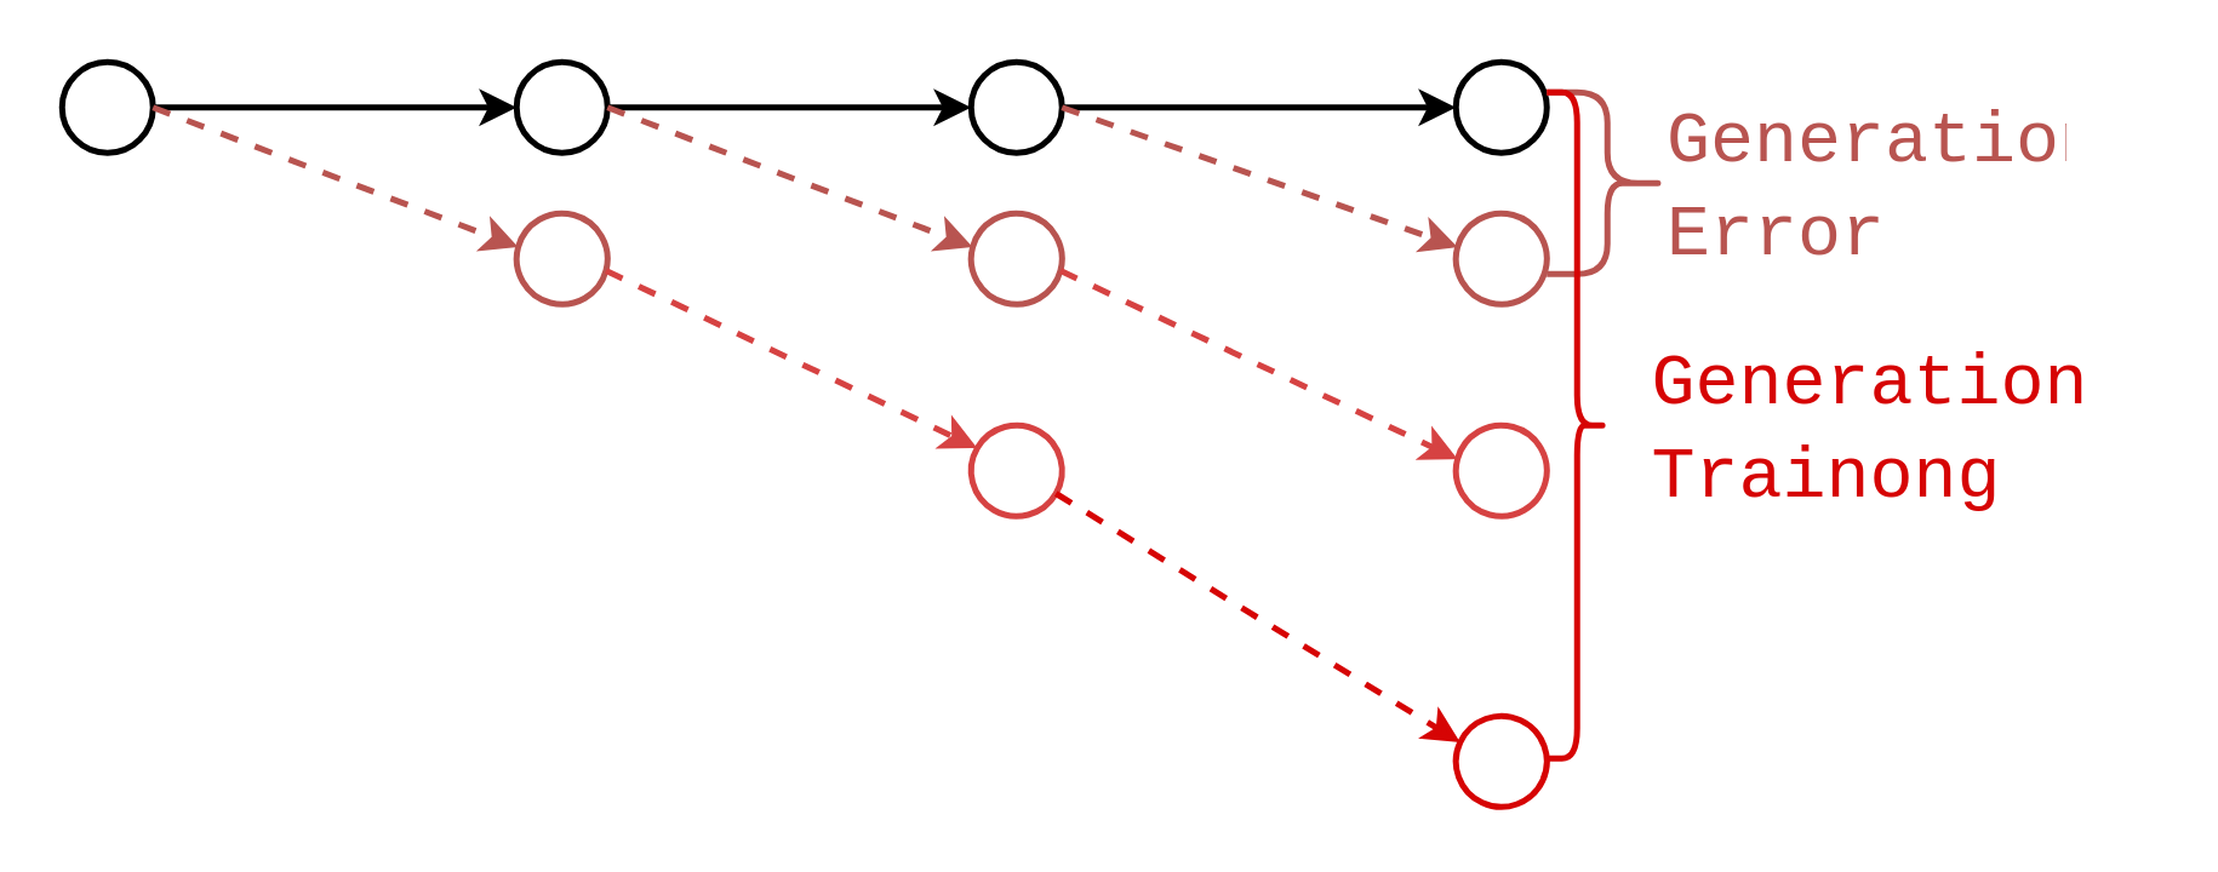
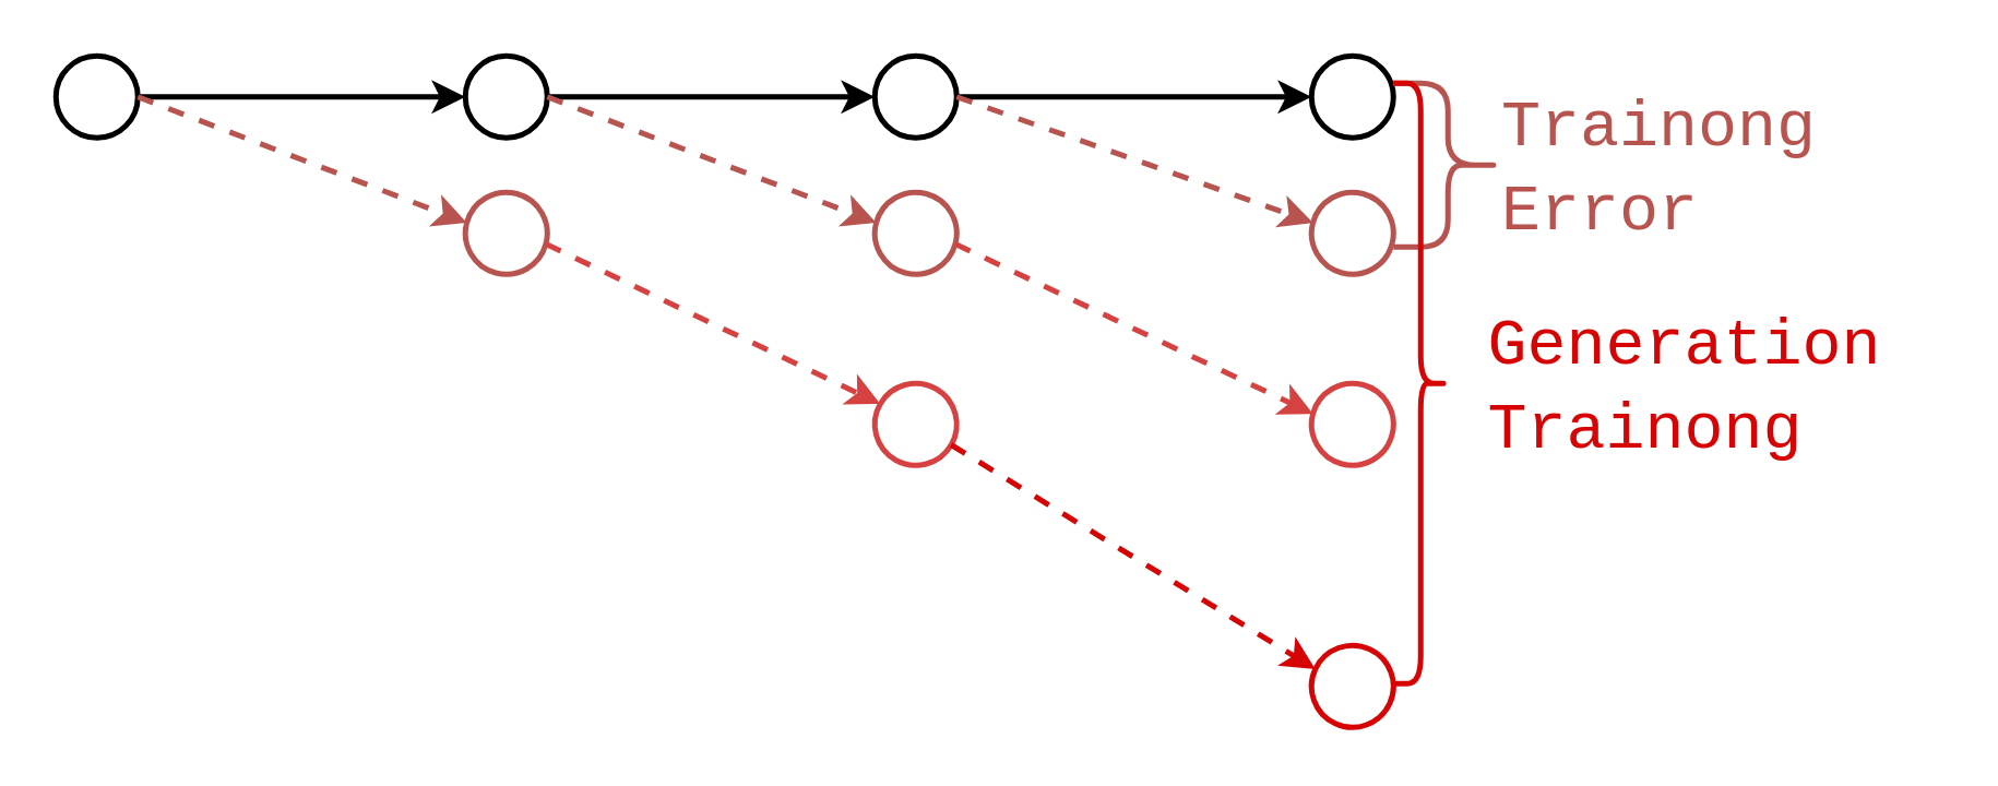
  <mxCell id="0" />
  <mxCell id="1" parent="0" />
  <mxCell id="2" value="" style="ellipse;whiteSpace=wrap;html=1;aspect=fixed;strokeWidth=2;fillColor=none;" vertex="1" parent="1"><mxGeometry x="480" y="20" width="30" height="30" as="geometry" /></mxCell>
  <mxCell id="3" value="" style="ellipse;whiteSpace=wrap;html=1;aspect=fixed;strokeWidth=2;fillColor=none;" vertex="1" parent="1"><mxGeometry x="320" y="20" width="30" height="30" as="geometry" /></mxCell>
  <mxCell id="4" value="" style="ellipse;whiteSpace=wrap;html=1;aspect=fixed;strokeWidth=2;fillColor=none;" vertex="1" parent="1"><mxGeometry x="170" y="20" width="30" height="30" as="geometry" /></mxCell>
  <mxCell id="5" value="" style="ellipse;whiteSpace=wrap;html=1;aspect=fixed;strokeWidth=2;fillColor=none;" vertex="1" parent="1"><mxGeometry x="20" y="20" width="30" height="30" as="geometry" /></mxCell>
  <mxCell id="6" value="" style="endArrow=classic;html=1;rounded=0;exitX=1;exitY=0.5;exitDx=0;exitDy=0;entryX=0;entryY=0.5;entryDx=0;entryDy=0;strokeWidth=2;" edge="1" parent="1" source="5" target="4"><mxGeometry width="50" height="50" relative="1" as="geometry"><mxPoint x="270" y="270" as="sourcePoint" /><mxPoint x="320" y="220" as="targetPoint" /></mxGeometry></mxCell>
  <mxCell id="7" value="" style="endArrow=classic;html=1;rounded=0;exitX=1;exitY=0.5;exitDx=0;exitDy=0;entryX=0;entryY=0.5;entryDx=0;entryDy=0;strokeWidth=2;" edge="1" parent="1" source="4" target="3"><mxGeometry width="50" height="50" relative="1" as="geometry"><mxPoint x="60" y="45" as="sourcePoint" /><mxPoint x="180" y="45" as="targetPoint" /></mxGeometry></mxCell>
  <mxCell id="8" value="" style="endArrow=classic;html=1;rounded=0;exitX=1;exitY=0.5;exitDx=0;exitDy=0;entryX=0;entryY=0.5;entryDx=0;entryDy=0;strokeWidth=2;" edge="1" parent="1" source="3" target="2"><mxGeometry width="50" height="50" relative="1" as="geometry"><mxPoint x="210" y="45" as="sourcePoint" /><mxPoint x="330" y="45" as="targetPoint" /></mxGeometry></mxCell>
  <mxCell id="9" value="" style="endArrow=classic;html=1;rounded=0;exitX=1;exitY=0.5;exitDx=0;exitDy=0;fillColor=#f8cecc;strokeColor=#b85450;strokeWidth=2;dashed=1;entryX=0;entryY=0.5;entryDx=0;entryDy=0;" edge="1" parent="1" source="5" target="14"><mxGeometry width="50" height="50" relative="1" as="geometry"><mxPoint x="220" y="55" as="sourcePoint" /><mxPoint x="180" y="80" as="targetPoint" /></mxGeometry></mxCell>
  <mxCell id="10" value="" style="endArrow=classic;html=1;rounded=0;exitX=1;exitY=0.5;exitDx=0;exitDy=0;fillColor=#f8cecc;strokeColor=#b85450;strokeWidth=2;dashed=1;entryX=0;entryY=0.5;entryDx=0;entryDy=0;" edge="1" parent="1" source="4" target="13"><mxGeometry width="50" height="50" relative="1" as="geometry"><mxPoint x="200" y="35" as="sourcePoint" /><mxPoint x="330" y="80" as="targetPoint" /></mxGeometry></mxCell>
  <mxCell id="11" value="" style="endArrow=classic;html=1;rounded=0;exitX=1;exitY=0.5;exitDx=0;exitDy=0;fillColor=#f8cecc;strokeColor=#b85450;strokeWidth=2;dashed=1;entryX=0;entryY=0.5;entryDx=0;entryDy=0;" edge="1" parent="1" source="3" target="12"><mxGeometry width="50" height="50" relative="1" as="geometry"><mxPoint x="351" y="35" as="sourcePoint" /><mxPoint x="481" y="80" as="targetPoint" /></mxGeometry></mxCell>
  <mxCell id="12" value="" style="ellipse;whiteSpace=wrap;html=1;aspect=fixed;strokeWidth=2;fillColor=none;strokeColor=#b85450;rotation=15;" vertex="1" parent="1"><mxGeometry x="480" y="70" width="30" height="30" as="geometry" /></mxCell>
  <mxCell id="13" value="" style="ellipse;whiteSpace=wrap;html=1;aspect=fixed;strokeWidth=2;fillColor=none;strokeColor=#b85450;rotation=15;" vertex="1" parent="1"><mxGeometry x="320" y="70" width="30" height="30" as="geometry" /></mxCell>
  <mxCell id="14" value="" style="ellipse;whiteSpace=wrap;html=1;aspect=fixed;strokeWidth=2;fillColor=none;strokeColor=#b85450;rotation=15;" vertex="1" parent="1"><mxGeometry x="170" y="70" width="30" height="30" as="geometry" /></mxCell>
  <mxCell id="15" value="" style="ellipse;whiteSpace=wrap;html=1;aspect=fixed;strokeWidth=2;fillColor=none;strokeColor=#D64242;rotation=15;" vertex="1" parent="1"><mxGeometry x="480" y="140" width="30" height="30" as="geometry" /></mxCell>
  <mxCell id="16" value="" style="ellipse;whiteSpace=wrap;html=1;aspect=fixed;strokeWidth=2;fillColor=none;strokeColor=#D64242;rotation=30;" vertex="1" parent="1"><mxGeometry x="320" y="140" width="30" height="30" as="geometry" /></mxCell>
  <mxCell id="17" value="" style="ellipse;whiteSpace=wrap;html=1;aspect=fixed;strokeWidth=2;fillColor=none;strokeColor=#D60404;rotation=25;" vertex="1" parent="1"><mxGeometry x="480" y="236" width="30" height="30" as="geometry" /></mxCell>
  <mxCell id="18" value="" style="endArrow=classic;html=1;rounded=0;exitX=1;exitY=0.5;exitDx=0;exitDy=0;fillColor=#f8cecc;strokeColor=#D64242;strokeWidth=2;dashed=1;entryX=0;entryY=0.5;entryDx=0;entryDy=0;" edge="1" parent="1" source="14" target="16"><mxGeometry width="50" height="50" relative="1" as="geometry"><mxPoint x="60" y="45" as="sourcePoint" /><mxPoint x="180" y="95" as="targetPoint" /></mxGeometry></mxCell>
  <mxCell id="19" value="" style="endArrow=classic;html=1;rounded=0;exitX=1;exitY=0.5;exitDx=0;exitDy=0;fillColor=#f8cecc;strokeColor=#D60404;strokeWidth=2;dashed=1;entryX=0;entryY=0.5;entryDx=0;entryDy=0;" edge="1" parent="1" source="16" target="17"><mxGeometry width="50" height="50" relative="1" as="geometry"><mxPoint x="210" y="105" as="sourcePoint" /><mxPoint x="330" y="165" as="targetPoint" /></mxGeometry></mxCell>
  <mxCell id="20" value="" style="endArrow=classic;html=1;rounded=0;exitX=1;exitY=0.5;exitDx=0;exitDy=0;fillColor=#f8cecc;strokeColor=#D64242;strokeWidth=2;dashed=1;entryX=0;entryY=0.5;entryDx=0;entryDy=0;" edge="1" parent="1" source="13" target="15"><mxGeometry width="50" height="50" relative="1" as="geometry"><mxPoint x="360" y="45" as="sourcePoint" /><mxPoint x="490" y="95" as="targetPoint" /></mxGeometry></mxCell>
- <mxCell id="21" value="&lt;h1&gt;&lt;font style=&quot;font-weight: normal;&quot; color=&quot;#b85450&quot; face=&quot;Courier New&quot;&gt;Generation Error&lt;/font&gt;&lt;/h1&gt;" style="text;html=1;strokeColor=none;fillColor=none;spacing=5;spacingTop=-20;whiteSpace=wrap;overflow=hidden;rounded=0;" vertex="1" parent="1"><mxGeometry x="545" y="25" width="140" height="70" as="geometry" /></mxCell>
+ <mxCell id="21" value="&lt;h1&gt;&lt;font style=&quot;font-weight: normal;&quot; color=&quot;#b85450&quot; face=&quot;Courier New&quot;&gt;Trainong Error&lt;/font&gt;&lt;/h1&gt;" style="text;html=1;strokeColor=none;fillColor=none;spacing=5;spacingTop=-20;whiteSpace=wrap;overflow=hidden;rounded=0;" vertex="1" parent="1"><mxGeometry x="545" y="25" width="140" height="70" as="geometry" /></mxCell>
  <mxCell id="22" value="" style="shape=curlyBracket;whiteSpace=wrap;html=1;rounded=1;flipH=1;labelPosition=right;verticalLabelPosition=middle;align=left;verticalAlign=middle;strokeColor=#B85450;strokeWidth=2;fontFamily=Courier New;fontColor=#B85450;fillColor=none;" vertex="1" parent="1"><mxGeometry x="510" y="30" width="40" height="60" as="geometry" /></mxCell>
  <mxCell id="23" value="" style="shape=curlyBracket;whiteSpace=wrap;html=1;rounded=1;flipH=1;labelPosition=right;verticalLabelPosition=middle;align=left;verticalAlign=middle;strokeColor=#D60404;strokeWidth=2;fontFamily=Courier New;fontColor=#B85450;fillColor=none;size=0.5;" vertex="1" parent="1"><mxGeometry x="510" y="30" width="20" height="220" as="geometry" /></mxCell>
  <mxCell id="24" value="&lt;h1&gt;&lt;font style=&quot;font-weight: normal;&quot; color=&quot;#d60404&quot; face=&quot;Courier New&quot;&gt;Generation Trainong&lt;/font&gt;&lt;/h1&gt;" style="text;html=1;strokeColor=none;fillColor=none;spacing=5;spacingTop=-20;whiteSpace=wrap;overflow=hidden;rounded=0;" vertex="1" parent="1"><mxGeometry x="540" y="105" width="170" height="70" as="geometry" /></mxCell>
